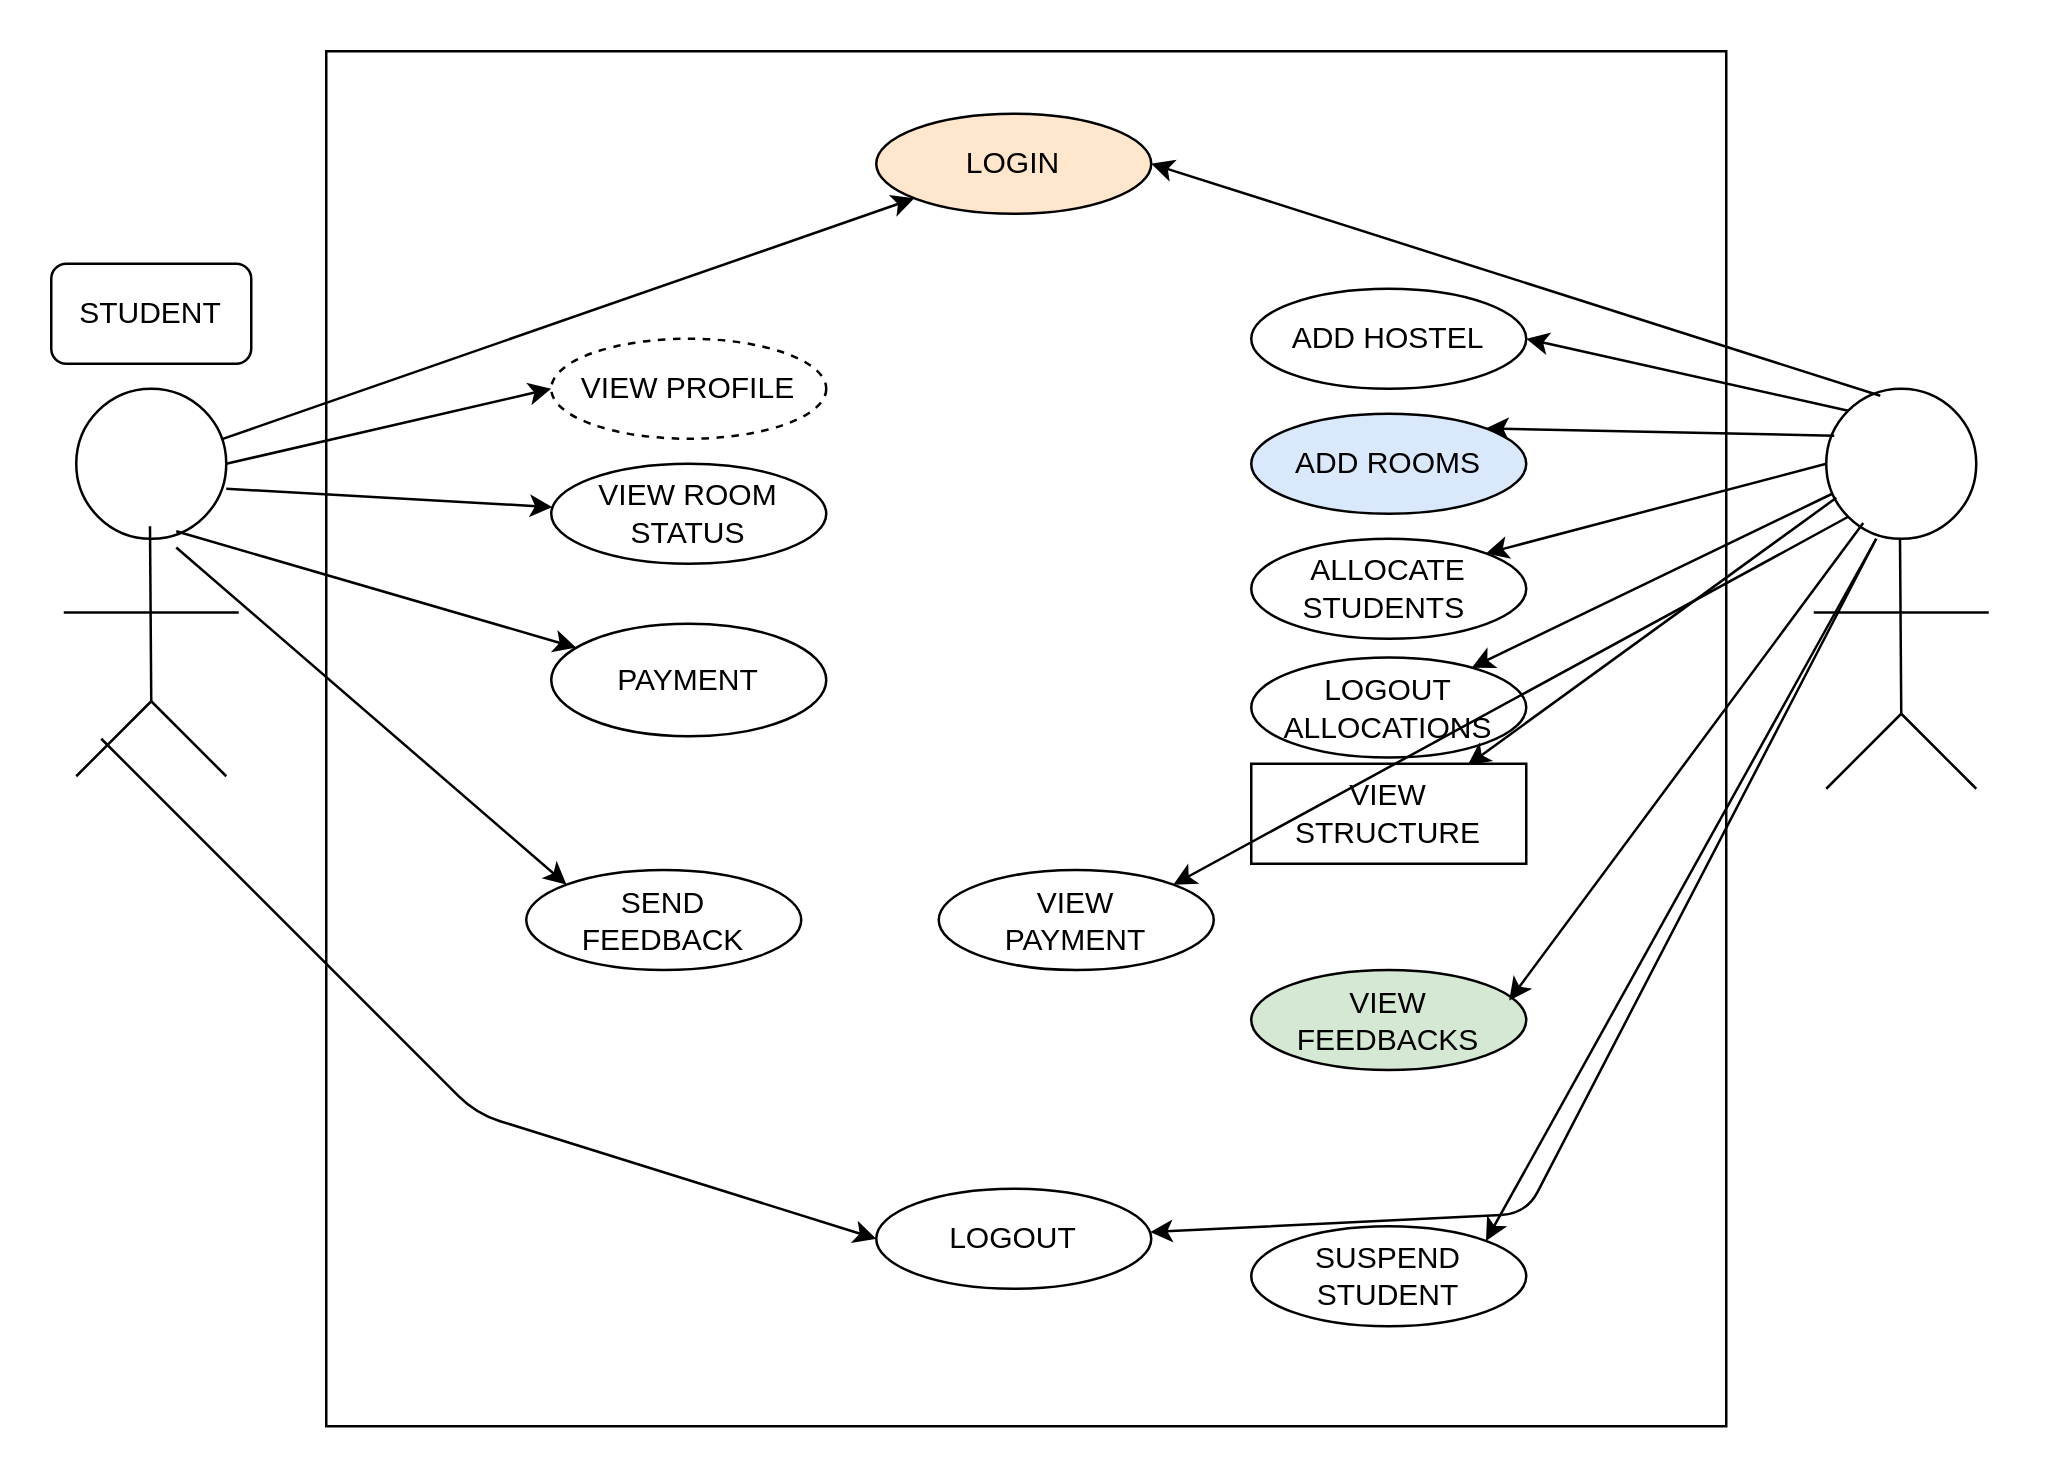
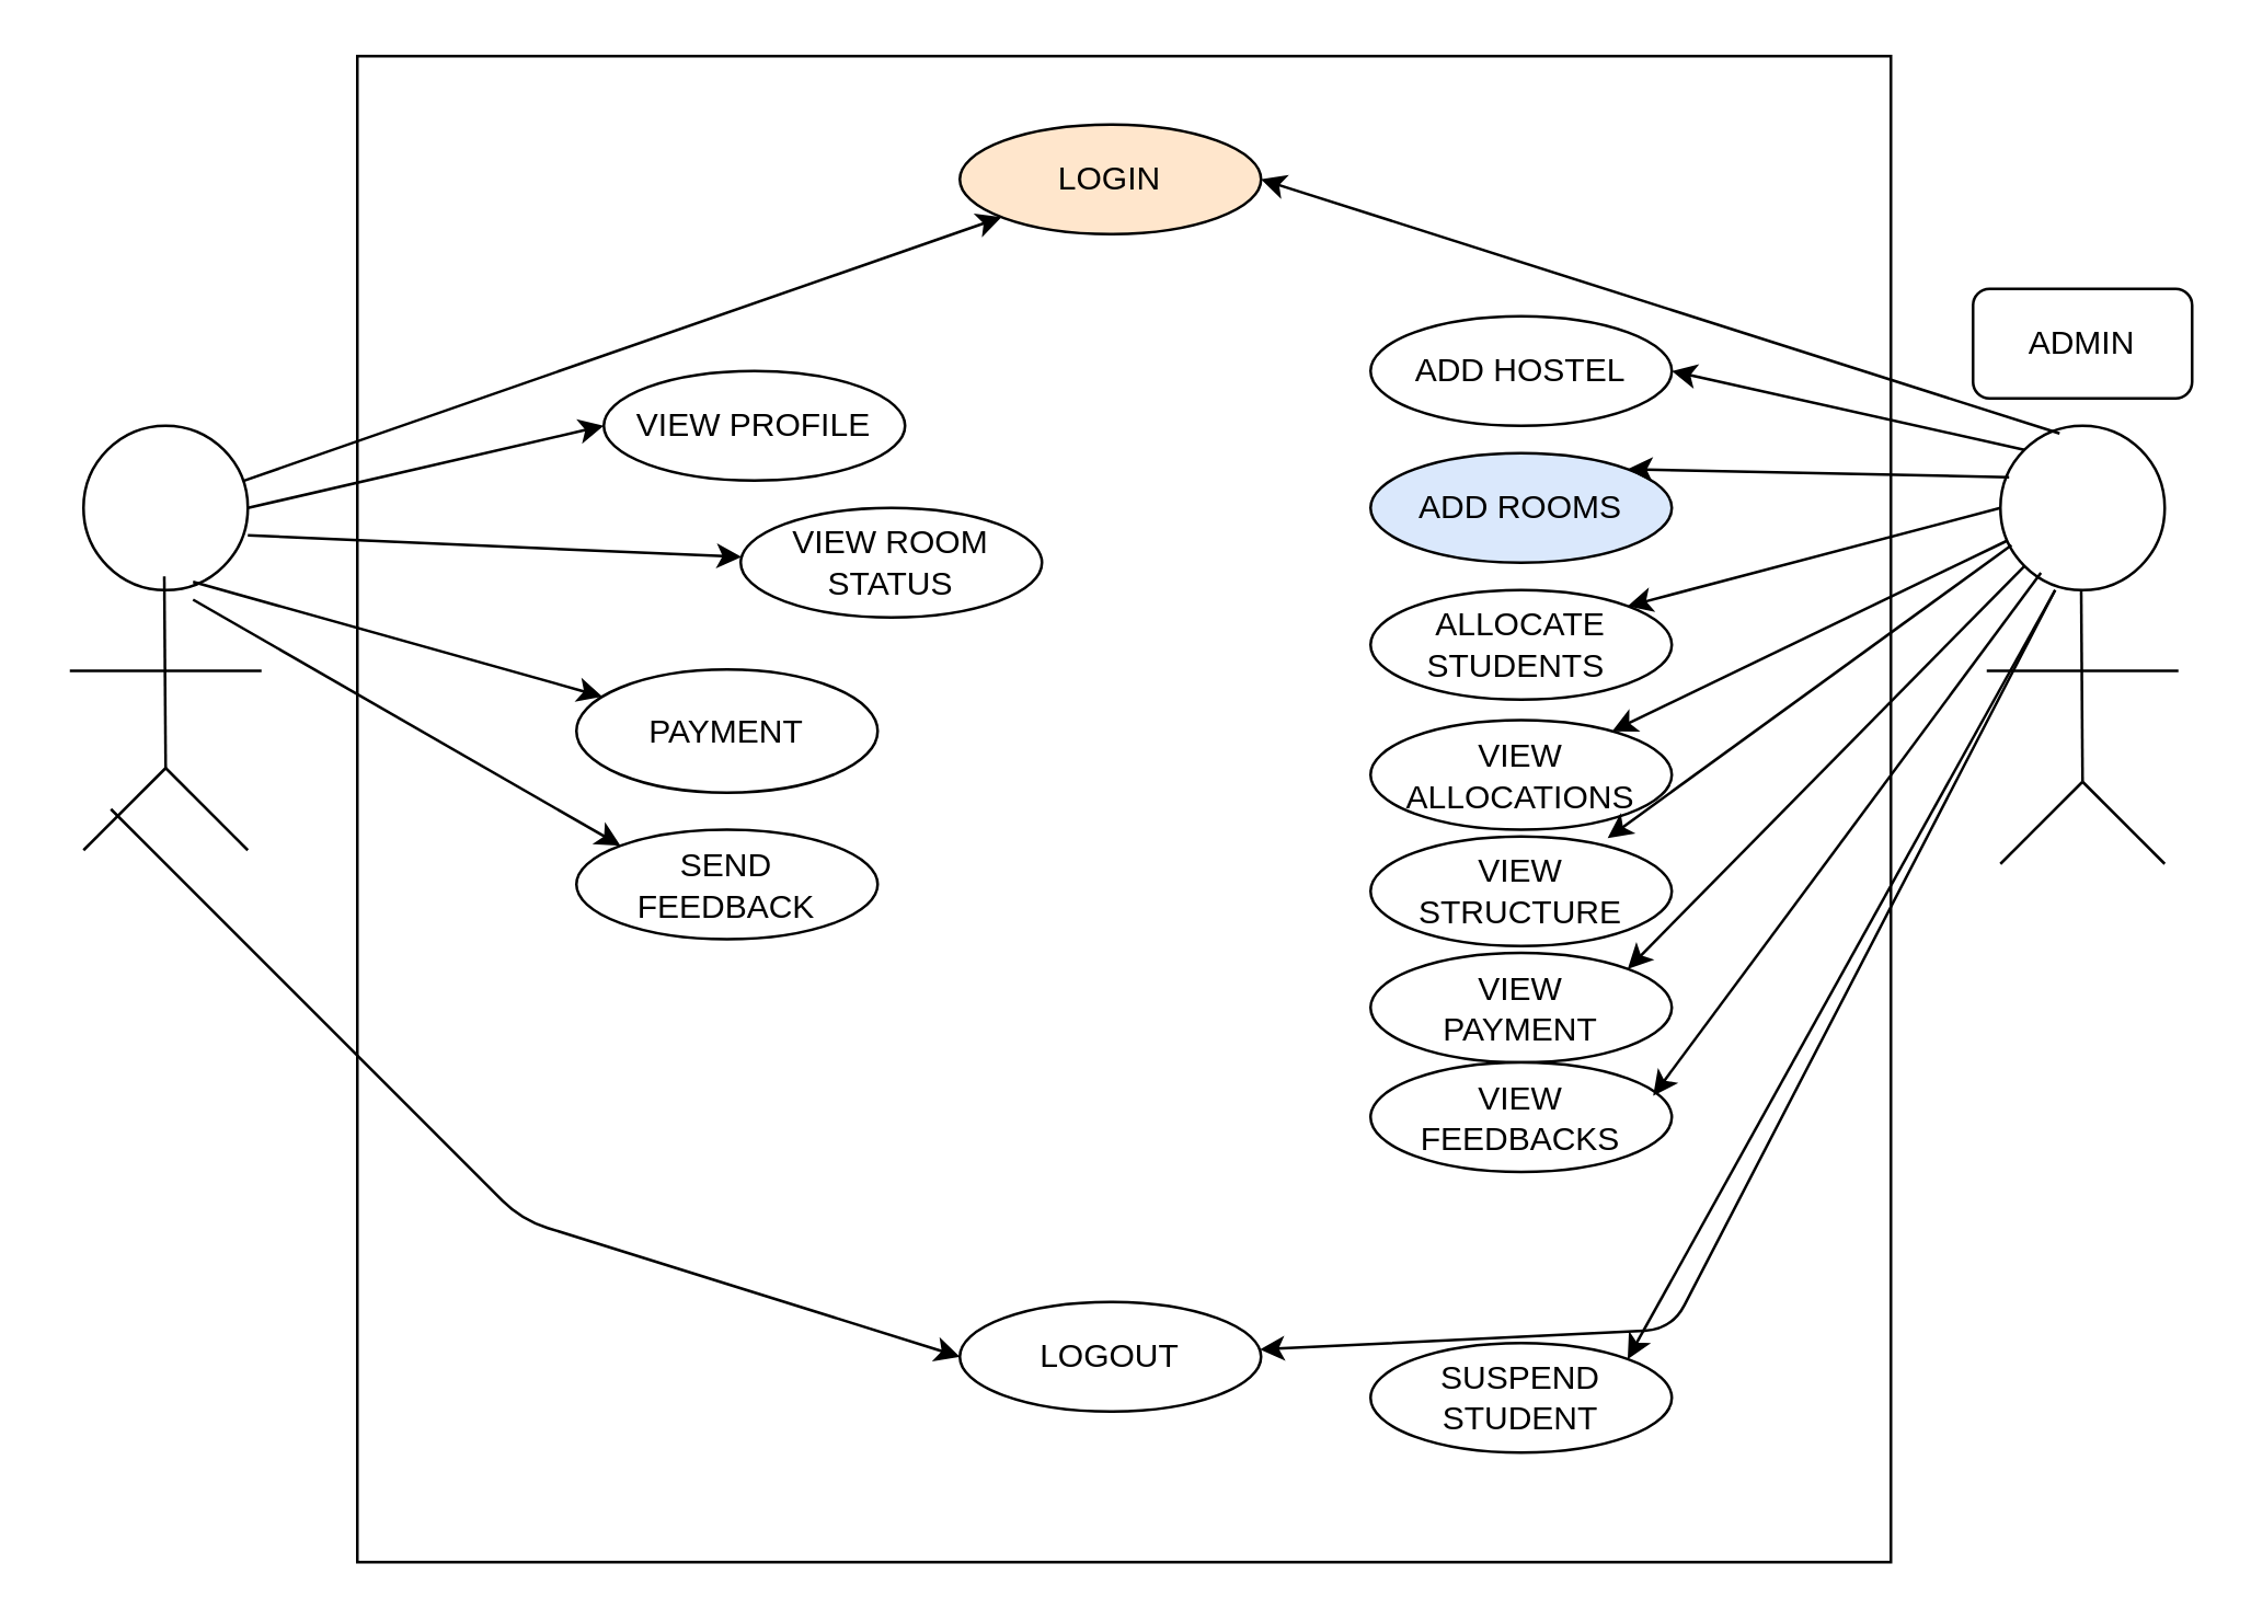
  <mxCell id="0" />
  <mxCell id="1" parent="0" />
  <mxCell id="2" value="" style="ellipse;whiteSpace=wrap;html=1;" parent="1" vertex="1"><mxGeometry x="30" y="155" width="60" height="60" as="geometry" /></mxCell>
  <mxCell id="3" value="" style="endArrow=none;html=1;" parent="1" edge="1"><mxGeometry width="50" height="50" relative="1" as="geometry"><mxPoint x="60" y="280" as="sourcePoint" /><mxPoint x="59.5" y="210" as="targetPoint" /></mxGeometry></mxCell>
  <mxCell id="4" value="" style="endArrow=none;html=1;" parent="1" edge="1"><mxGeometry width="50" height="50" relative="1" as="geometry"><mxPoint x="25" y="244.5" as="sourcePoint" /><mxPoint x="95" y="244.5" as="targetPoint" /></mxGeometry></mxCell>
  <mxCell id="5" value="" style="endArrow=none;html=1;" parent="1" edge="1"><mxGeometry width="50" height="50" relative="1" as="geometry"><mxPoint x="30" y="310" as="sourcePoint" /><mxPoint x="60" y="280" as="targetPoint" /></mxGeometry></mxCell>
  <mxCell id="6" value="" style="endArrow=none;html=1;" parent="1" edge="1"><mxGeometry width="50" height="50" relative="1" as="geometry"><mxPoint x="60" y="280" as="sourcePoint" /><mxPoint x="90" y="310" as="targetPoint" /></mxGeometry></mxCell>
  <mxCell id="7" value="" style="ellipse;whiteSpace=wrap;html=1;" parent="1" vertex="1"><mxGeometry x="730" y="155" width="60" height="60" as="geometry" /></mxCell>
  <mxCell id="8" value="" style="endArrow=none;html=1;" parent="1" edge="1"><mxGeometry width="50" height="50" relative="1" as="geometry"><mxPoint x="760" y="285" as="sourcePoint" /><mxPoint x="759.5" y="215" as="targetPoint" /></mxGeometry></mxCell>
  <mxCell id="9" value="" style="endArrow=none;html=1;" parent="1" edge="1"><mxGeometry width="50" height="50" relative="1" as="geometry"><mxPoint x="725" y="244.5" as="sourcePoint" /><mxPoint x="795" y="244.5" as="targetPoint" /></mxGeometry></mxCell>
  <mxCell id="10" value="" style="endArrow=none;html=1;" parent="1" edge="1"><mxGeometry width="50" height="50" relative="1" as="geometry"><mxPoint x="760" y="285" as="sourcePoint" /><mxPoint x="790" y="315" as="targetPoint" /></mxGeometry></mxCell>
  <mxCell id="11" value="" style="endArrow=none;html=1;" parent="1" edge="1"><mxGeometry width="50" height="50" relative="1" as="geometry"><mxPoint x="730" y="315" as="sourcePoint" /><mxPoint x="760" y="285" as="targetPoint" /></mxGeometry></mxCell>
  <mxCell id="12" value="" style="rounded=0;whiteSpace=wrap;html=1;" parent="1" vertex="1"><mxGeometry x="130" y="20" width="560" height="550" as="geometry" /></mxCell>
  <mxCell id="13" value="LOGIN" style="ellipse;whiteSpace=wrap;html=1;fillColor=#ffe6cc;" parent="1" vertex="1"><mxGeometry x="350" y="45" width="110" height="40" as="geometry" /></mxCell>
- <mxCell id="14" value="VIEW PROFILE" style="ellipse;whiteSpace=wrap;html=1;dashed=1;" parent="1" vertex="1"><mxGeometry x="220" y="135" width="110" height="40" as="geometry" /></mxCell>
- <mxCell id="15" value="VIEW ROOM STATUS" style="ellipse;whiteSpace=wrap;html=1;" parent="1" vertex="1"><mxGeometry x="220" y="185" width="110" height="40" as="geometry" /></mxCell>
+ <mxCell id="14" value="VIEW PROFILE" style="ellipse;whiteSpace=wrap;html=1;" parent="1" vertex="1"><mxGeometry x="220" y="135" width="110" height="40" as="geometry" /></mxCell>
+ <mxCell id="15" value="VIEW ROOM STATUS" style="ellipse;whiteSpace=wrap;html=1;" parent="1" vertex="1"><mxGeometry x="270" y="185" width="110" height="40" as="geometry" /></mxCell>
  <mxCell id="16" value="LOGOUT" style="ellipse;whiteSpace=wrap;html=1;" parent="1" vertex="1"><mxGeometry x="350" y="475" width="110" height="40" as="geometry" /></mxCell>
- <mxCell id="17" value="PAYMENT" style="ellipse;whiteSpace=wrap;html=1;" parent="1" vertex="1"><mxGeometry x="220" y="249" width="110" height="45" as="geometry" /></mxCell>
- <mxCell id="18" value="SEND&lt;br&gt;FEEDBACK" style="ellipse;whiteSpace=wrap;html=1;" parent="1" vertex="1"><mxGeometry x="210" y="347.5" width="110" height="40" as="geometry" /></mxCell>
+ <mxCell id="17" value="PAYMENT" style="ellipse;whiteSpace=wrap;html=1;" parent="1" vertex="1"><mxGeometry x="210" y="244" width="110" height="45" as="geometry" /></mxCell>
+ <mxCell id="18" value="SEND&lt;br&gt;FEEDBACK" style="ellipse;whiteSpace=wrap;html=1;" parent="1" vertex="1"><mxGeometry x="210" y="302.5" width="110" height="40" as="geometry" /></mxCell>
  <mxCell id="19" value="ADD HOSTEL" style="ellipse;whiteSpace=wrap;html=1;" parent="1" vertex="1"><mxGeometry x="500" y="115" width="110" height="40" as="geometry" /></mxCell>
  <mxCell id="20" value="ADD ROOMS" style="ellipse;whiteSpace=wrap;html=1;fillColor=#dae8fc;" parent="1" vertex="1"><mxGeometry x="500" y="165" width="110" height="40" as="geometry" /></mxCell>
  <mxCell id="21" value="ALLOCATE STUDENTS&amp;nbsp;" style="ellipse;whiteSpace=wrap;html=1;" parent="1" vertex="1"><mxGeometry x="500" y="215" width="110" height="40" as="geometry" /></mxCell>
- <mxCell id="22" value="LOGOUT&lt;br&gt;ALLOCATIONS" style="ellipse;whiteSpace=wrap;html=1;" parent="1" vertex="1"><mxGeometry x="500" y="262.5" width="110" height="40" as="geometry" /></mxCell>
- <mxCell id="23" value="VIEW&lt;br&gt;STRUCTURE" style="whiteSpace=wrap;html=1;rounded=0;" parent="1" vertex="1"><mxGeometry x="500" y="305" width="110" height="40" as="geometry" /></mxCell>
- <mxCell id="24" value="VIEW&lt;br&gt;PAYMENT" style="ellipse;whiteSpace=wrap;html=1;" parent="1" vertex="1"><mxGeometry x="375" y="347.5" width="110" height="40" as="geometry" /></mxCell>
+ <mxCell id="22" value="VIEW&lt;br&gt;ALLOCATIONS" style="ellipse;whiteSpace=wrap;html=1;" parent="1" vertex="1"><mxGeometry x="500" y="262.5" width="110" height="40" as="geometry" /></mxCell>
+ <mxCell id="23" value="VIEW&lt;br&gt;STRUCTURE" style="ellipse;whiteSpace=wrap;html=1;" parent="1" vertex="1"><mxGeometry x="500" y="305" width="110" height="40" as="geometry" /></mxCell>
+ <mxCell id="24" value="VIEW&lt;br&gt;PAYMENT" style="ellipse;whiteSpace=wrap;html=1;" parent="1" vertex="1"><mxGeometry x="500" y="347.5" width="110" height="40" as="geometry" /></mxCell>
  <mxCell id="25" value="" style="endArrow=classic;html=1;" parent="1" source="2" edge="1" target="13"><mxGeometry width="50" height="50" relative="1" as="geometry"><mxPoint x="110" y="165" as="sourcePoint" /><mxPoint x="350" y="75" as="targetPoint" /></mxGeometry></mxCell>
  <mxCell id="26" value="" style="endArrow=classic;html=1;exitX=0.36;exitY=0.047;exitDx=0;exitDy=0;exitPerimeter=0;entryX=1;entryY=0.5;entryDx=0;entryDy=0;" parent="1" source="7" edge="1" target="13"><mxGeometry width="50" height="50" relative="1" as="geometry"><mxPoint x="730" y="175" as="sourcePoint" /><mxPoint x="469" y="75" as="targetPoint" /></mxGeometry></mxCell>
  <mxCell id="27" value="" style="endArrow=classic;html=1;entryX=0;entryY=0.5;entryDx=0;entryDy=0;exitX=1;exitY=0.5;exitDx=0;exitDy=0;" parent="1" source="2" target="14" edge="1"><mxGeometry width="50" height="50" relative="1" as="geometry"><mxPoint x="90" y="210" as="sourcePoint" /><mxPoint x="140" y="160" as="targetPoint" /></mxGeometry></mxCell>
  <mxCell id="28" value="" style="endArrow=classic;html=1;exitX=1;exitY=0.667;exitDx=0;exitDy=0;exitPerimeter=0;" parent="1" source="2" target="15" edge="1"><mxGeometry width="50" height="50" relative="1" as="geometry"><mxPoint x="100" y="195" as="sourcePoint" /><mxPoint x="220" y="165" as="targetPoint" /></mxGeometry></mxCell>
  <mxCell id="29" value="" style="endArrow=classic;html=1;" parent="1" target="17" edge="1"><mxGeometry width="50" height="50" relative="1" as="geometry"><mxPoint x="70" y="212" as="sourcePoint" /><mxPoint x="223.954" y="258.188" as="targetPoint" /></mxGeometry></mxCell>
  <mxCell id="30" value="" style="endArrow=classic;html=1;exitX=1;exitY=0.5;exitDx=0;exitDy=0;entryX=0;entryY=0;entryDx=0;entryDy=0;" parent="1" target="18" edge="1"><mxGeometry width="50" height="50" relative="1" as="geometry"><mxPoint x="70" y="218.5" as="sourcePoint" /><mxPoint x="213.954" y="265.188" as="targetPoint" /></mxGeometry></mxCell>
  <mxCell id="31" value="" style="endArrow=classic;html=1;" parent="1" edge="1"><mxGeometry width="50" height="50" relative="1" as="geometry"><mxPoint x="40" y="295" as="sourcePoint" /><mxPoint x="350" y="495" as="targetPoint" /><Array as="points"><mxPoint x="190" y="445" /></Array></mxGeometry></mxCell>
  <mxCell id="32" value="" style="endArrow=classic;html=1;exitX=0;exitY=0;exitDx=0;exitDy=0;entryX=1;entryY=0.5;entryDx=0;entryDy=0;" parent="1" source="7" target="19" edge="1"><mxGeometry width="50" height="50" relative="1" as="geometry"><mxPoint x="615" y="205" as="sourcePoint" /><mxPoint x="665" y="155" as="targetPoint" /></mxGeometry></mxCell>
  <mxCell id="33" value="" style="endArrow=classic;html=1;exitX=0.053;exitY=0.313;exitDx=0;exitDy=0;entryX=1;entryY=0;entryDx=0;entryDy=0;exitPerimeter=0;" parent="1" source="7" target="20" edge="1"><mxGeometry width="50" height="50" relative="1" as="geometry"><mxPoint x="729.787" y="183.787" as="sourcePoint" /><mxPoint x="601" y="175" as="targetPoint" /></mxGeometry></mxCell>
  <mxCell id="34" value="" style="endArrow=classic;html=1;exitX=0;exitY=0.5;exitDx=0;exitDy=0;entryX=1;entryY=0;entryDx=0;entryDy=0;" parent="1" source="7" target="21" edge="1"><mxGeometry width="50" height="50" relative="1" as="geometry"><mxPoint x="738.787" y="203.787" as="sourcePoint" /><mxPoint x="610" y="195" as="targetPoint" /></mxGeometry></mxCell>
  <mxCell id="35" value="" style="endArrow=classic;html=1;exitX=0.04;exitY=0.7;exitDx=0;exitDy=0;exitPerimeter=0;" parent="1" source="7" target="22" edge="1"><mxGeometry width="50" height="50" relative="1" as="geometry"><mxPoint x="740" y="195" as="sourcePoint" /><mxPoint x="608.891" y="250.858" as="targetPoint" /></mxGeometry></mxCell>
  <mxCell id="36" value="" style="endArrow=classic;html=1;exitX=0.067;exitY=0.727;exitDx=0;exitDy=0;entryX=0.787;entryY=0.015;entryDx=0;entryDy=0;entryPerimeter=0;exitPerimeter=0;" parent="1" source="7" target="23" edge="1"><mxGeometry width="50" height="50" relative="1" as="geometry"><mxPoint x="750" y="205" as="sourcePoint" /><mxPoint x="618.891" y="260.858" as="targetPoint" /></mxGeometry></mxCell>
  <mxCell id="37" value="" style="endArrow=classic;html=1;exitX=0;exitY=1;exitDx=0;exitDy=0;entryX=1;entryY=0;entryDx=0;entryDy=0;" parent="1" source="7" target="24" edge="1"><mxGeometry width="50" height="50" relative="1" as="geometry"><mxPoint x="760" y="215" as="sourcePoint" /><mxPoint x="628.891" y="270.858" as="targetPoint" /></mxGeometry></mxCell>
  <mxCell id="38" value="" style="endArrow=classic;html=1;exitX=0.333;exitY=1;exitDx=0;exitDy=0;exitPerimeter=0;" parent="1" source="7" target="16" edge="1"><mxGeometry width="50" height="50" relative="1" as="geometry"><mxPoint x="770" y="225" as="sourcePoint" /><mxPoint x="600" y="495" as="targetPoint" /><Array as="points"><mxPoint x="610" y="485" /></Array></mxGeometry></mxCell>
- <mxCell id="39" value="STUDENT" style="rounded=1;whiteSpace=wrap;html=1;" parent="1" vertex="1"><mxGeometry x="20" y="105" width="80" height="40" as="geometry" /></mxCell>
- <mxCell id="41" value="VIEW&lt;br&gt;FEEDBACKS" style="ellipse;whiteSpace=wrap;html=1;fillColor=#d5e8d4;" parent="1" vertex="1"><mxGeometry x="500" y="387.5" width="110" height="40" as="geometry" /></mxCell>
+ <mxCell id="40" value="ADMIN" style="rounded=1;whiteSpace=wrap;html=1;" parent="1" vertex="1"><mxGeometry x="720" y="105" width="80" height="40" as="geometry" /></mxCell>
+ <mxCell id="41" value="VIEW&lt;br&gt;FEEDBACKS" style="ellipse;whiteSpace=wrap;html=1;" parent="1" vertex="1"><mxGeometry x="500" y="387.5" width="110" height="40" as="geometry" /></mxCell>
  <mxCell id="42" value="" style="endArrow=classic;html=1;exitX=0;exitY=1;exitDx=0;exitDy=0;entryX=0.938;entryY=0.305;entryDx=0;entryDy=0;entryPerimeter=0;" parent="1" target="41" edge="1"><mxGeometry width="50" height="50" relative="1" as="geometry"><mxPoint x="744.787" y="208.713" as="sourcePoint" /><mxPoint x="599.891" y="355.858" as="targetPoint" /></mxGeometry></mxCell>
  <mxCell id="43" value="SUSPEND&lt;br&gt;STUDENT" style="ellipse;whiteSpace=wrap;html=1;" parent="1" vertex="1"><mxGeometry x="500" y="490" width="110" height="40" as="geometry" /></mxCell>
  <mxCell id="44" value="" style="endArrow=classic;html=1;entryX=1;entryY=0;entryDx=0;entryDy=0;" parent="1" target="43" edge="1"><mxGeometry width="50" height="50" relative="1" as="geometry"><mxPoint x="750" y="215" as="sourcePoint" /><mxPoint x="613.18" y="409.7" as="targetPoint" /></mxGeometry></mxCell>
